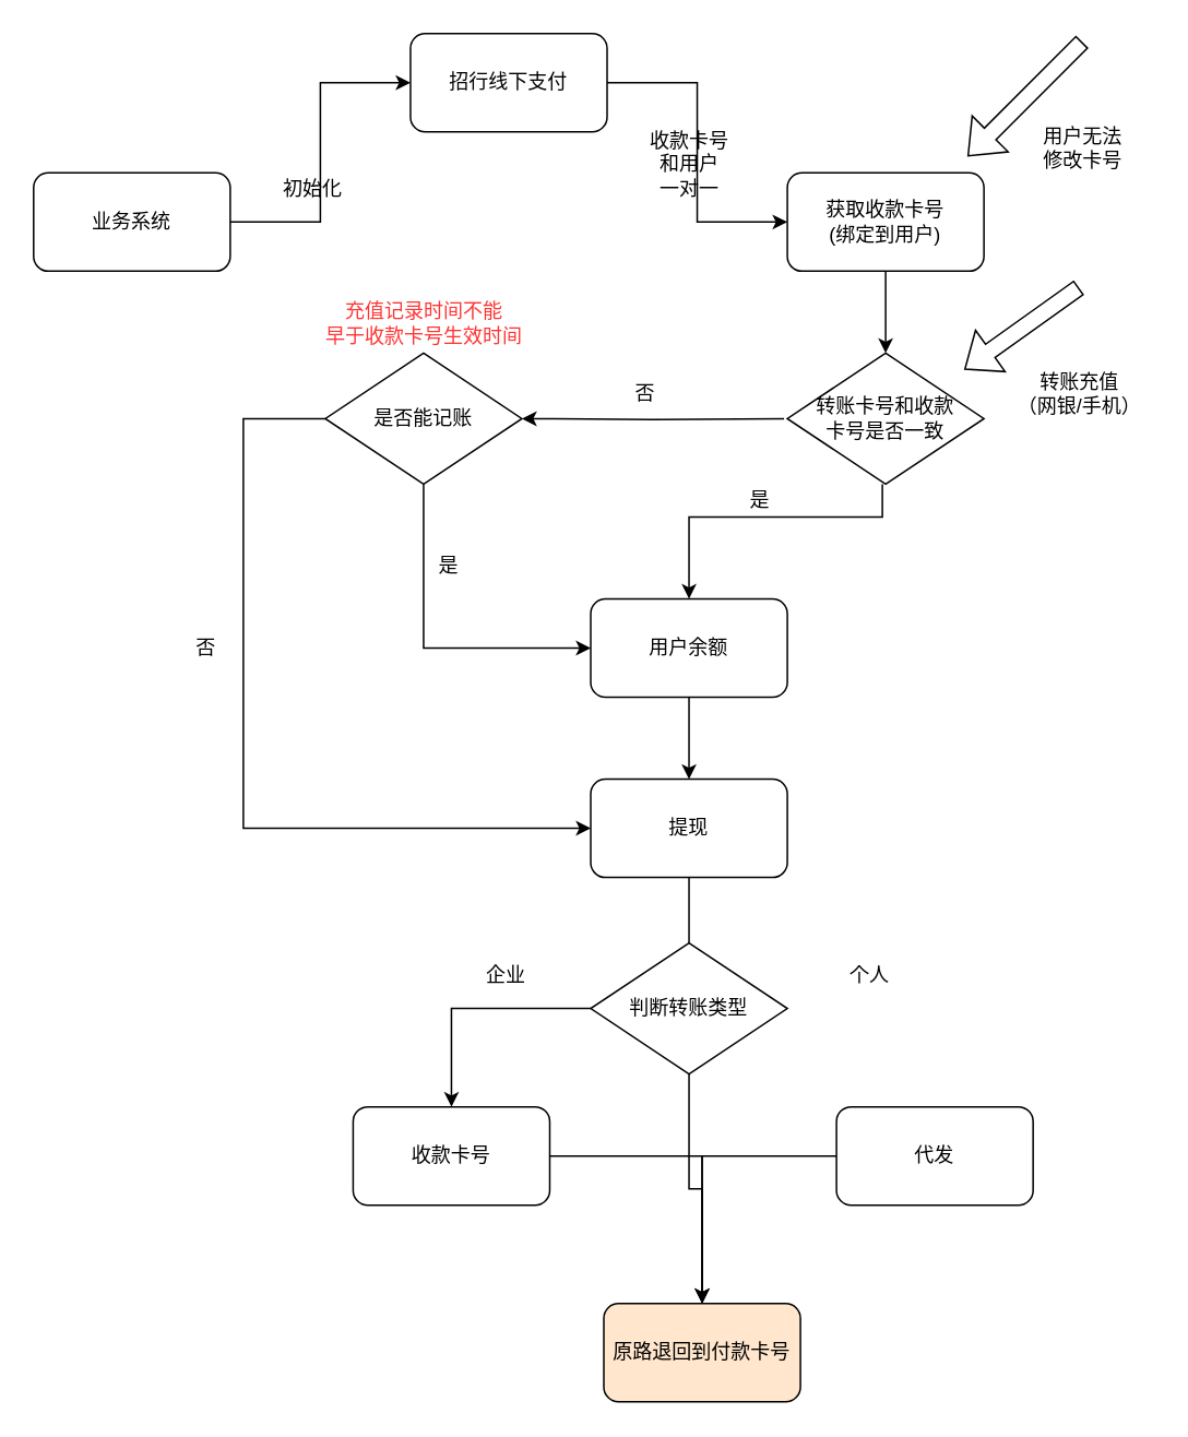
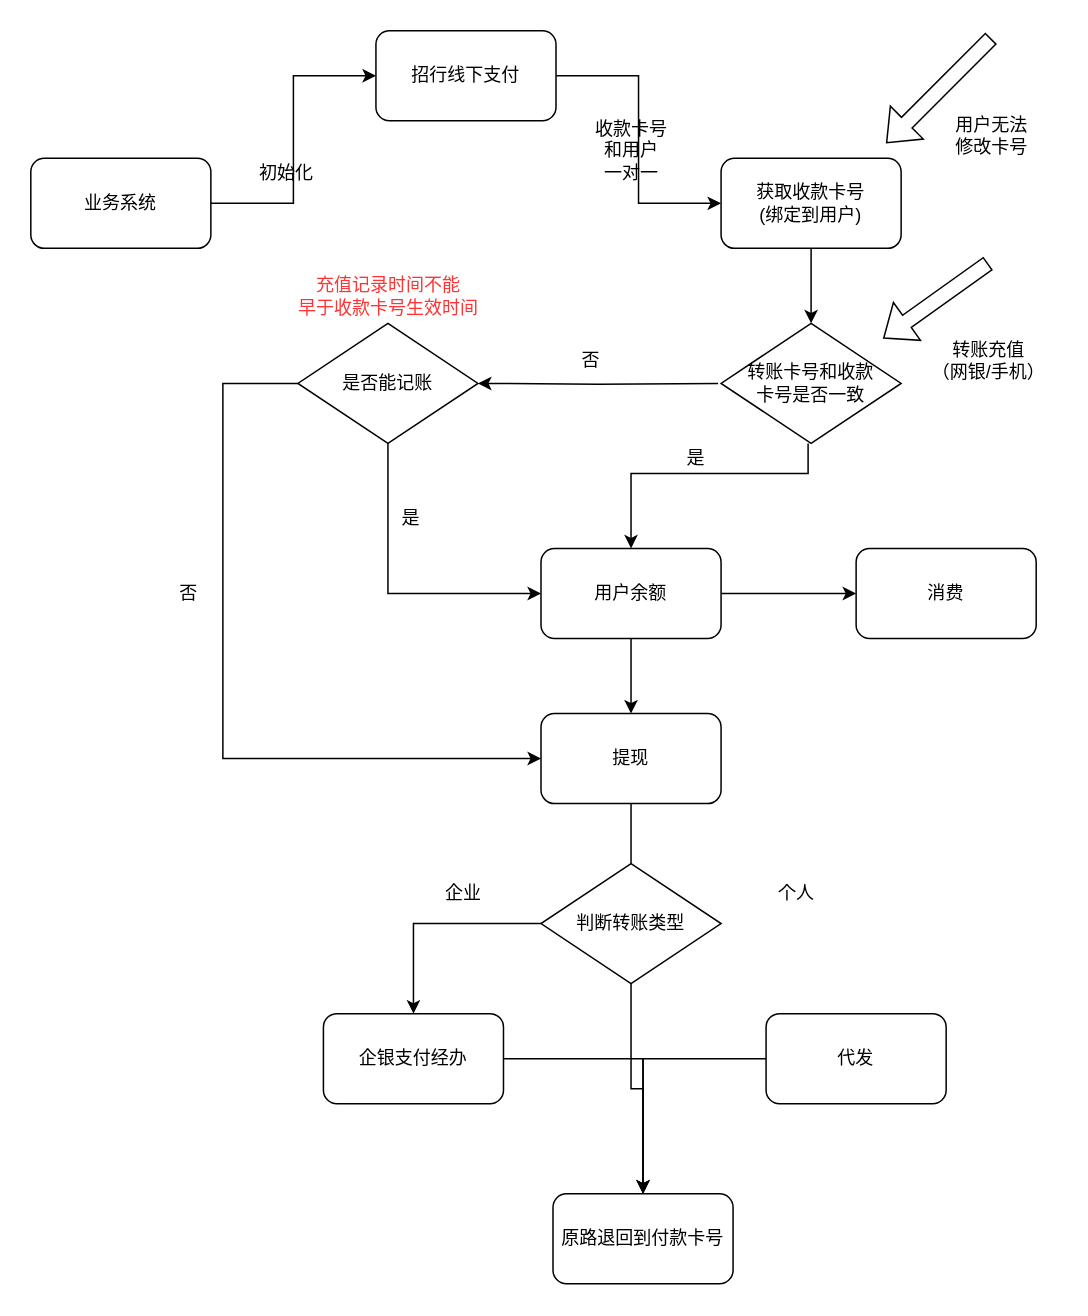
  <mxCell id="0" />
  <mxCell id="1" parent="0" />
  <mxCell id="2" style="edgeStyle=orthogonalEdgeStyle;rounded=0;orthogonalLoop=1;jettySize=auto;html=1;entryX=0;entryY=0.5;entryDx=0;entryDy=0;" edge="1" parent="1" source="3" target="5"><mxGeometry relative="1" as="geometry" /></mxCell>
  <mxCell id="3" value="业务系统" style="rounded=1;whiteSpace=wrap;html=1;" vertex="1" parent="1"><mxGeometry x="20" y="105" width="120" height="60" as="geometry" /></mxCell>
  <mxCell id="4" style="edgeStyle=orthogonalEdgeStyle;rounded=0;orthogonalLoop=1;jettySize=auto;html=1;entryX=0;entryY=0.5;entryDx=0;entryDy=0;" edge="1" parent="1" source="5" target="8"><mxGeometry relative="1" as="geometry" /></mxCell>
  <mxCell id="5" value="招行线下支付" style="rounded=1;whiteSpace=wrap;html=1;" vertex="1" parent="1"><mxGeometry x="250" y="20" width="120" height="60" as="geometry" /></mxCell>
  <mxCell id="6" value="初始化" style="text;html=1;resizable=0;autosize=1;align=center;verticalAlign=middle;points=[];fillColor=none;strokeColor=none;rounded=0;" vertex="1" parent="1"><mxGeometry x="165" y="105" width="50" height="20" as="geometry" /></mxCell>
  <mxCell id="7" value="" style="edgeStyle=orthogonalEdgeStyle;rounded=0;orthogonalLoop=1;jettySize=auto;html=1;" edge="1" parent="1" source="8"><mxGeometry relative="1" as="geometry"><mxPoint x="540" y="215" as="targetPoint" /></mxGeometry></mxCell>
  <mxCell id="8" value="获取收款卡号&lt;br&gt;(绑定到用户)" style="rounded=1;whiteSpace=wrap;html=1;" vertex="1" parent="1"><mxGeometry x="480" y="105" width="120" height="60" as="geometry" /></mxCell>
  <mxCell id="9" value="" style="shape=flexArrow;endArrow=classic;html=1;rounded=0;" edge="1" parent="1"><mxGeometry width="50" height="50" relative="1" as="geometry"><mxPoint x="658" y="175" as="sourcePoint" /><mxPoint x="588" y="225" as="targetPoint" /></mxGeometry></mxCell>
  <mxCell id="10" value="收款卡号&lt;br&gt;和用户&lt;br&gt;一对一" style="text;html=1;resizable=0;autosize=1;align=center;verticalAlign=middle;points=[];fillColor=none;strokeColor=none;rounded=0;" vertex="1" parent="1"><mxGeometry x="390" y="75" width="60" height="50" as="geometry" /></mxCell>
  <mxCell id="11" value="转账充值&lt;br&gt;（网银/手机）" style="text;html=1;resizable=0;autosize=1;align=center;verticalAlign=middle;points=[];fillColor=none;strokeColor=none;rounded=0;rotation=0;" vertex="1" parent="1"><mxGeometry x="613" y="225" width="90" height="30" as="geometry" /></mxCell>
+ <mxCell id="12" style="edgeStyle=orthogonalEdgeStyle;rounded=0;orthogonalLoop=1;jettySize=auto;html=1;" edge="1" parent="1" source="14" target="29"><mxGeometry relative="1" as="geometry" /></mxCell>
  <mxCell id="13" style="edgeStyle=orthogonalEdgeStyle;rounded=0;orthogonalLoop=1;jettySize=auto;html=1;" edge="1" parent="1" source="14" target="31"><mxGeometry relative="1" as="geometry" /></mxCell>
  <mxCell id="14" value="用户余额" style="rounded=1;whiteSpace=wrap;html=1;" vertex="1" parent="1"><mxGeometry x="360" y="365" width="120" height="60" as="geometry" /></mxCell>
  <mxCell id="15" value="" style="shape=flexArrow;endArrow=classic;html=1;rounded=0;" edge="1" parent="1"><mxGeometry width="50" height="50" relative="1" as="geometry"><mxPoint x="660" y="25" as="sourcePoint" /><mxPoint x="590" y="95" as="targetPoint" /></mxGeometry></mxCell>
  <mxCell id="16" value="用户无法&lt;br&gt;修改卡号" style="text;html=1;resizable=0;autosize=1;align=center;verticalAlign=middle;points=[];fillColor=none;strokeColor=none;rounded=0;rotation=0;" vertex="1" parent="1"><mxGeometry x="630" y="75" width="60" height="30" as="geometry" /></mxCell>
- <mxCell id="17" value="原路退回到付款卡号" style="rounded=1;whiteSpace=wrap;html=1;fillColor=#ffe6cc;" vertex="1" parent="1"><mxGeometry x="368" y="795" width="120" height="60" as="geometry" /></mxCell>
+ <mxCell id="17" value="原路退回到付款卡号" style="rounded=1;whiteSpace=wrap;html=1;" vertex="1" parent="1"><mxGeometry x="368" y="795" width="120" height="60" as="geometry" /></mxCell>
  <mxCell id="18" value="" style="edgeStyle=orthogonalEdgeStyle;rounded=0;orthogonalLoop=1;jettySize=auto;html=1;" edge="1" parent="1" target="14"><mxGeometry relative="1" as="geometry"><mxPoint x="538" y="295" as="sourcePoint" /><Array as="points"><mxPoint x="538" y="315" /><mxPoint x="420" y="315" /></Array></mxGeometry></mxCell>
  <mxCell id="19" value="" style="edgeStyle=orthogonalEdgeStyle;rounded=0;orthogonalLoop=1;jettySize=auto;html=1;" edge="1" parent="1" target="22"><mxGeometry relative="1" as="geometry"><mxPoint x="478" y="255" as="sourcePoint" /></mxGeometry></mxCell>
  <mxCell id="20" style="edgeStyle=orthogonalEdgeStyle;rounded=0;orthogonalLoop=1;jettySize=auto;html=1;entryX=0;entryY=0.5;entryDx=0;entryDy=0;" edge="1" parent="1" source="22" target="14"><mxGeometry relative="1" as="geometry"><Array as="points"><mxPoint x="258" y="395" /></Array></mxGeometry></mxCell>
  <mxCell id="21" style="edgeStyle=orthogonalEdgeStyle;rounded=0;orthogonalLoop=1;jettySize=auto;html=1;entryX=0;entryY=0.5;entryDx=0;entryDy=0;" edge="1" parent="1" source="22" target="31"><mxGeometry relative="1" as="geometry"><Array as="points"><mxPoint x="148" y="255" /><mxPoint x="148" y="505" /></Array></mxGeometry></mxCell>
  <mxCell id="22" value="是否能记账" style="rhombus;whiteSpace=wrap;html=1;" vertex="1" parent="1"><mxGeometry x="198" y="215" width="120" height="80" as="geometry" /></mxCell>
  <mxCell id="23" value="否" style="text;html=1;resizable=0;autosize=1;align=center;verticalAlign=middle;points=[];fillColor=none;strokeColor=none;rounded=0;" vertex="1" parent="1"><mxGeometry x="378" y="230" width="30" height="20" as="geometry" /></mxCell>
  <mxCell id="24" value="是" style="text;html=1;resizable=0;autosize=1;align=center;verticalAlign=middle;points=[];fillColor=none;strokeColor=none;rounded=0;" vertex="1" parent="1"><mxGeometry x="448" y="295" width="30" height="20" as="geometry" /></mxCell>
  <mxCell id="25" value="是" style="text;html=1;resizable=0;autosize=1;align=center;verticalAlign=middle;points=[];fillColor=none;strokeColor=none;rounded=0;" vertex="1" parent="1"><mxGeometry x="258" y="335" width="30" height="20" as="geometry" /></mxCell>
  <mxCell id="26" value="否" style="text;html=1;resizable=0;autosize=1;align=center;verticalAlign=middle;points=[];fillColor=none;strokeColor=none;rounded=0;" vertex="1" parent="1"><mxGeometry x="110" y="385" width="30" height="20" as="geometry" /></mxCell>
  <mxCell id="27" value="&lt;font color=&quot;#ff3333&quot;&gt;充值记录时间不能&lt;br&gt;早于收款卡号生效时间&lt;/font&gt;" style="text;html=1;resizable=0;autosize=1;align=center;verticalAlign=middle;points=[];fillColor=none;strokeColor=none;rounded=0;" vertex="1" parent="1"><mxGeometry x="188" y="182" width="140" height="30" as="geometry" /></mxCell>
  <mxCell id="28" value="转账卡号和收款&lt;br&gt;卡号是否一致" style="rhombus;whiteSpace=wrap;html=1;" vertex="1" parent="1"><mxGeometry x="480" y="215" width="120" height="80" as="geometry" /></mxCell>
+ <mxCell id="29" value="消费" style="rounded=1;whiteSpace=wrap;html=1;" vertex="1" parent="1"><mxGeometry x="570" y="365" width="120" height="60" as="geometry" /></mxCell>
  <mxCell id="30" value="" style="edgeStyle=orthogonalEdgeStyle;rounded=0;orthogonalLoop=1;jettySize=auto;html=1;endArrow=none;" edge="1" parent="1" source="31" target="34"><mxGeometry relative="1" as="geometry" /></mxCell>
  <mxCell id="31" value="提现" style="rounded=1;whiteSpace=wrap;html=1;" vertex="1" parent="1"><mxGeometry x="360" y="475" width="120" height="60" as="geometry" /></mxCell>
  <mxCell id="32" style="edgeStyle=orthogonalEdgeStyle;rounded=0;orthogonalLoop=1;jettySize=auto;html=1;" edge="1" parent="1" source="34" target="17"><mxGeometry relative="1" as="geometry" /></mxCell>
  <mxCell id="33" style="edgeStyle=orthogonalEdgeStyle;rounded=0;orthogonalLoop=1;jettySize=auto;html=1;" edge="1" parent="1" source="34" target="36"><mxGeometry relative="1" as="geometry" /></mxCell>
  <mxCell id="34" value="判断转账类型" style="rhombus;whiteSpace=wrap;html=1;" vertex="1" parent="1"><mxGeometry x="360" y="575" width="120" height="80" as="geometry" /></mxCell>
  <mxCell id="35" style="edgeStyle=orthogonalEdgeStyle;rounded=0;orthogonalLoop=1;jettySize=auto;html=1;entryX=0.5;entryY=0;entryDx=0;entryDy=0;" edge="1" parent="1" source="36" target="17"><mxGeometry relative="1" as="geometry" /></mxCell>
- <mxCell id="36" value="收款卡号" style="rounded=1;whiteSpace=wrap;html=1;" vertex="1" parent="1"><mxGeometry x="215" y="675" width="120" height="60" as="geometry" /></mxCell>
+ <mxCell id="36" value="企银支付经办" style="rounded=1;whiteSpace=wrap;html=1;" vertex="1" parent="1"><mxGeometry x="215" y="675" width="120" height="60" as="geometry" /></mxCell>
  <mxCell id="37" style="edgeStyle=orthogonalEdgeStyle;rounded=0;orthogonalLoop=1;jettySize=auto;html=1;entryX=0.5;entryY=0;entryDx=0;entryDy=0;" edge="1" parent="1" source="38" target="17"><mxGeometry relative="1" as="geometry" /></mxCell>
  <mxCell id="38" value="代发" style="rounded=1;whiteSpace=wrap;html=1;" vertex="1" parent="1"><mxGeometry x="510" y="675" width="120" height="60" as="geometry" /></mxCell>
  <mxCell id="39" value="企业" style="text;html=1;resizable=0;autosize=1;align=center;verticalAlign=middle;points=[];fillColor=none;strokeColor=none;rounded=0;" vertex="1" parent="1"><mxGeometry x="288" y="585" width="40" height="20" as="geometry" /></mxCell>
  <mxCell id="40" value="个人" style="text;html=1;resizable=0;autosize=1;align=center;verticalAlign=middle;points=[];fillColor=none;strokeColor=none;rounded=0;" vertex="1" parent="1"><mxGeometry x="510" y="585" width="40" height="20" as="geometry" /></mxCell>
